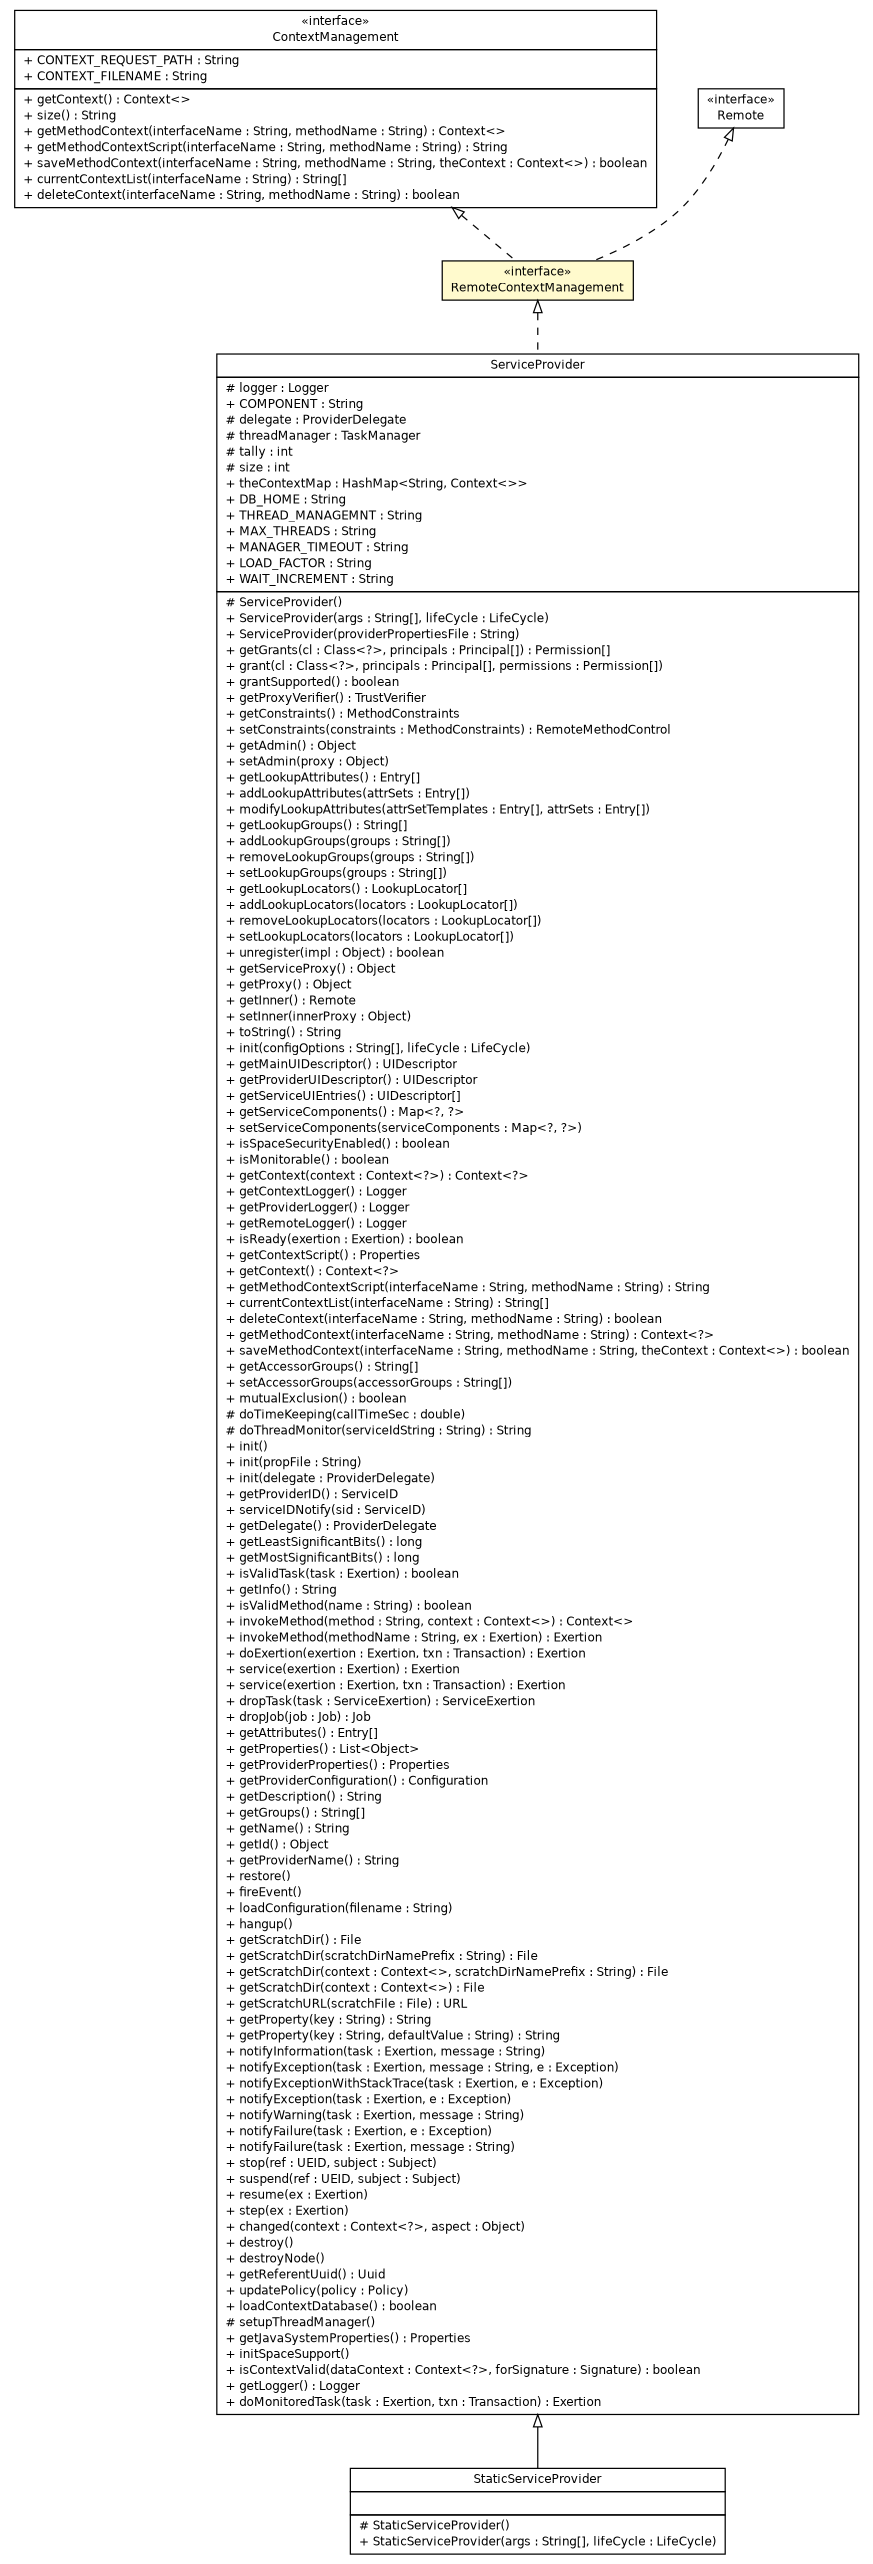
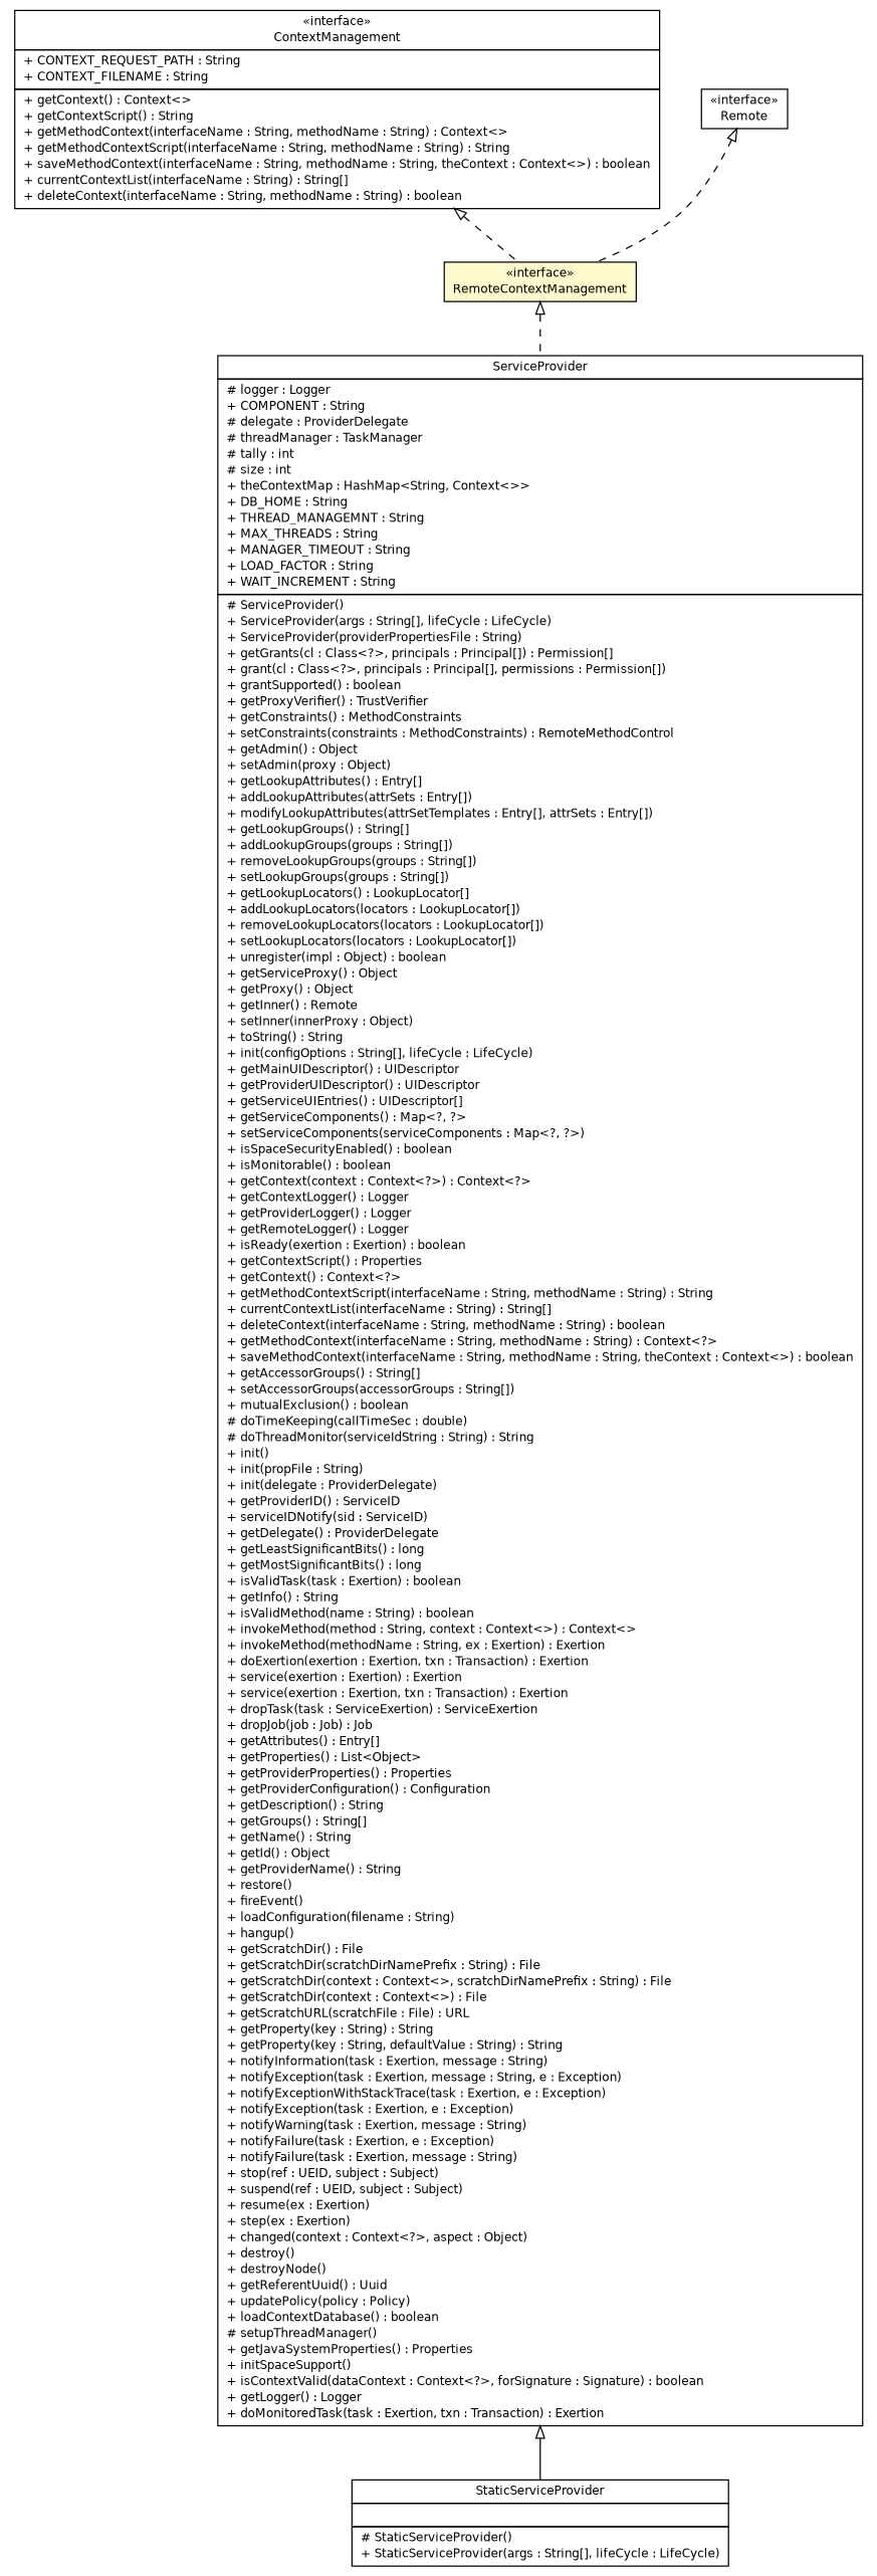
  digraph {
    nodesep=0.25
    ranksep=0.5
    node [fontcolor=black fontname=Helvetica fontsize=10.0 shape=plaintext]
    edge [arrowtail=empty dir=back fontname=Helvetica fontsize=10 headport=p labelfontname=Helvetica labelfontsize=10 style=dashed tailport=p]
-   n1 [label=<<table title="sorcer.core.ContextManagement" border="0" cellborder="1" cellspacing="0" cellpadding="2" port="p" href="./ContextManagement.html"> 		<tr><td><table border="0" cellspacing="0" cellpadding="1"> <tr><td align="center" balign="center"> &#171;interface&#187; </td></tr> <tr><td align="center" balign="center"> ContextManagement </td></tr> 		</table></td></tr> 		<tr><td><table border="0" cellspacing="0" cellpadding="1"> <tr><td align="left" balign="left"> + CONTEXT_REQUEST_PATH : String </td></tr> <tr><td align="left" balign="left"> + CONTEXT_FILENAME : String </td></tr> 		</table></td></tr> 		<tr><td><table border="0" cellspacing="0" cellpadding="1"> <tr><td align="left" balign="left"> + getContext() : Context&lt;&gt; </td></tr> <tr><td align="left" balign="left"> + size() : String </td></tr> <tr><td align="left" balign="left"> + getMethodContext(interfaceName : String, methodName : String) : Context&lt;&gt; </td></tr> <tr><td align="left" balign="left"> + getMethodContextScript(interfaceName : String, methodName : String) : String </td></tr> <tr><td align="left" balign="left"> + saveMethodContext(interfaceName : String, methodName : String, theContext : Context&lt;&gt;) : boolean </td></tr> <tr><td align="left" balign="left"> + currentContextList(interfaceName : String) : String[] </td></tr> <tr><td align="left" balign="left"> + deleteContext(interfaceName : String, methodName : String) : boolean </td></tr> 		</table></td></tr> 		</table>>]
+   n1 [label=<<table title="sorcer.core.ContextManagement" border="0" cellborder="1" cellspacing="0" cellpadding="2" port="p" href="./ContextManagement.html"> 		<tr><td><table border="0" cellspacing="0" cellpadding="1"> <tr><td align="center" balign="center"> &#171;interface&#187; </td></tr> <tr><td align="center" balign="center"> ContextManagement </td></tr> 		</table></td></tr> 		<tr><td><table border="0" cellspacing="0" cellpadding="1"> <tr><td align="left" balign="left"> + CONTEXT_REQUEST_PATH : String </td></tr> <tr><td align="left" balign="left"> + CONTEXT_FILENAME : String </td></tr> 		</table></td></tr> 		<tr><td><table border="0" cellspacing="0" cellpadding="1"> <tr><td align="left" balign="left"> + getContext() : Context&lt;&gt; </td></tr> <tr><td align="left" balign="left"> + getContextScript() : String </td></tr> <tr><td align="left" balign="left"> + getMethodContext(interfaceName : String, methodName : String) : Context&lt;&gt; </td></tr> <tr><td align="left" balign="left"> + getMethodContextScript(interfaceName : String, methodName : String) : String </td></tr> <tr><td align="left" balign="left"> + saveMethodContext(interfaceName : String, methodName : String, theContext : Context&lt;&gt;) : boolean </td></tr> <tr><td align="left" balign="left"> + currentContextList(interfaceName : String) : String[] </td></tr> <tr><td align="left" balign="left"> + deleteContext(interfaceName : String, methodName : String) : boolean </td></tr> 		</table></td></tr> 		</table>>]
    n2 [label=<<table title="sorcer.core.RemoteContextManagement" border="0" cellborder="1" cellspacing="0" cellpadding="2" port="p" bgcolor="lemonChiffon" href="./RemoteContextManagement.html"> 		<tr><td><table border="0" cellspacing="0" cellpadding="1"> <tr><td align="center" balign="center"> &#171;interface&#187; </td></tr> <tr><td align="center" balign="center"> RemoteContextManagement </td></tr> 		</table></td></tr> 		</table>>]
    n3 [label=<<table title="sorcer.core.provider.ServiceProvider" border="0" cellborder="1" cellspacing="0" cellpadding="2" port="p" href="./provider/ServiceProvider.html"> 		<tr><td><table border="0" cellspacing="0" cellpadding="1"> <tr><td align="center" balign="center"> ServiceProvider </td></tr> 		</table></td></tr> 		<tr><td><table border="0" cellspacing="0" cellpadding="1"> <tr><td align="left" balign="left"> # logger : Logger </td></tr> <tr><td align="left" balign="left"> + COMPONENT : String </td></tr> <tr><td align="left" balign="left"> # delegate : ProviderDelegate </td></tr> <tr><td align="left" balign="left"> # threadManager : TaskManager </td></tr> <tr><td align="left" balign="left"> # tally : int </td></tr> <tr><td align="left" balign="left"> # size : int </td></tr> <tr><td align="left" balign="left"> + theContextMap : HashMap&lt;String, Context&lt;&gt;&gt; </td></tr> <tr><td align="left" balign="left"> + DB_HOME : String </td></tr> <tr><td align="left" balign="left"> + THREAD_MANAGEMNT : String </td></tr> <tr><td align="left" balign="left"> + MAX_THREADS : String </td></tr> <tr><td align="left" balign="left"> + MANAGER_TIMEOUT : String </td></tr> <tr><td align="left" balign="left"> + LOAD_FACTOR : String </td></tr> <tr><td align="left" balign="left"> + WAIT_INCREMENT : String </td></tr> 		</table></td></tr> 		<tr><td><table border="0" cellspacing="0" cellpadding="1"> <tr><td align="left" balign="left"> # ServiceProvider() </td></tr> <tr><td align="left" balign="left"> + ServiceProvider(args : String[], lifeCycle : LifeCycle) </td></tr> <tr><td align="left" balign="left"> + ServiceProvider(providerPropertiesFile : String) </td></tr> <tr><td align="left" balign="left"> + getGrants(cl : Class&lt;?&gt;, principals : Principal[]) : Permission[] </td></tr> <tr><td align="left" balign="left"> + grant(cl : Class&lt;?&gt;, principals : Principal[], permissions : Permission[]) </td></tr> <tr><td align="left" balign="left"> + grantSupported() : boolean </td></tr> <tr><td align="left" balign="left"> + getProxyVerifier() : TrustVerifier </td></tr> <tr><td align="left" balign="left"> + getConstraints() : MethodConstraints </td></tr> <tr><td align="left" balign="left"> + setConstraints(constraints : MethodConstraints) : RemoteMethodControl </td></tr> <tr><td align="left" balign="left"> + getAdmin() : Object </td></tr> <tr><td align="left" balign="left"> + setAdmin(proxy : Object) </td></tr> <tr><td align="left" balign="left"> + getLookupAttributes() : Entry[] </td></tr> <tr><td align="left" balign="left"> + addLookupAttributes(attrSets : Entry[]) </td></tr> <tr><td align="left" balign="left"> + modifyLookupAttributes(attrSetTemplates : Entry[], attrSets : Entry[]) </td></tr> <tr><td align="left" balign="left"> + getLookupGroups() : String[] </td></tr> <tr><td align="left" balign="left"> + addLookupGroups(groups : String[]) </td></tr> <tr><td align="left" balign="left"> + removeLookupGroups(groups : String[]) </td></tr> <tr><td align="left" balign="left"> + setLookupGroups(groups : String[]) </td></tr> <tr><td align="left" balign="left"> + getLookupLocators() : LookupLocator[] </td></tr> <tr><td align="left" balign="left"> + addLookupLocators(locators : LookupLocator[]) </td></tr> <tr><td align="left" balign="left"> + removeLookupLocators(locators : LookupLocator[]) </td></tr> <tr><td align="left" balign="left"> + setLookupLocators(locators : LookupLocator[]) </td></tr> <tr><td align="left" balign="left"> + unregister(impl : Object) : boolean </td></tr> <tr><td align="left" balign="left"> + getServiceProxy() : Object </td></tr> <tr><td align="left" balign="left"> + getProxy() : Object </td></tr> <tr><td align="left" balign="left"> + getInner() : Remote </td></tr> <tr><td align="left" balign="left"> + setInner(innerProxy : Object) </td></tr> <tr><td align="left" balign="left"> + toString() : String </td></tr> <tr><td align="left" balign="left"> + init(configOptions : String[], lifeCycle : LifeCycle) </td></tr> <tr><td align="left" balign="left"> + getMainUIDescriptor() : UIDescriptor </td></tr> <tr><td align="left" balign="left"> + getProviderUIDescriptor() : UIDescriptor </td></tr> <tr><td align="left" balign="left"> + getServiceUIEntries() : UIDescriptor[] </td></tr> <tr><td align="left" balign="left"> + getServiceComponents() : Map&lt;?, ?&gt; </td></tr> <tr><td align="left" balign="left"> + setServiceComponents(serviceComponents : Map&lt;?, ?&gt;) </td></tr> <tr><td align="left" balign="left"> + isSpaceSecurityEnabled() : boolean </td></tr> <tr><td align="left" balign="left"> + isMonitorable() : boolean </td></tr> <tr><td align="left" balign="left"> + getContext(context : Context&lt;?&gt;) : Context&lt;?&gt; </td></tr> <tr><td align="left" balign="left"> + getContextLogger() : Logger </td></tr> <tr><td align="left" balign="left"> + getProviderLogger() : Logger </td></tr> <tr><td align="left" balign="left"> + getRemoteLogger() : Logger </td></tr> <tr><td align="left" balign="left"> + isReady(exertion : Exertion) : boolean </td></tr> <tr><td align="left" balign="left"> + getContextScript() : Properties </td></tr> <tr><td align="left" balign="left"> + getContext() : Context&lt;?&gt; </td></tr> <tr><td align="left" balign="left"> + getMethodContextScript(interfaceName : String, methodName : String) : String </td></tr> <tr><td align="left" balign="left"> + currentContextList(interfaceName : String) : String[] </td></tr> <tr><td align="left" balign="left"> + deleteContext(interfaceName : String, methodName : String) : boolean </td></tr> <tr><td align="left" balign="left"> + getMethodContext(interfaceName : String, methodName : String) : Context&lt;?&gt; </td></tr> <tr><td align="left" balign="left"> + saveMethodContext(interfaceName : String, methodName : String, theContext : Context&lt;&gt;) : boolean </td></tr> <tr><td align="left" balign="left"> + getAccessorGroups() : String[] </td></tr> <tr><td align="left" balign="left"> + setAccessorGroups(accessorGroups : String[]) </td></tr> <tr><td align="left" balign="left"> + mutualExclusion() : boolean </td></tr> <tr><td align="left" balign="left"> # doTimeKeeping(callTimeSec : double) </td></tr> <tr><td align="left" balign="left"> # doThreadMonitor(serviceIdString : String) : String </td></tr> <tr><td align="left" balign="left"> + init() </td></tr> <tr><td align="left" balign="left"> + init(propFile : String) </td></tr> <tr><td align="left" balign="left"> + init(delegate : ProviderDelegate) </td></tr> <tr><td align="left" balign="left"> + getProviderID() : ServiceID </td></tr> <tr><td align="left" balign="left"> + serviceIDNotify(sid : ServiceID) </td></tr> <tr><td align="left" balign="left"> + getDelegate() : ProviderDelegate </td></tr> <tr><td align="left" balign="left"> + getLeastSignificantBits() : long </td></tr> <tr><td align="left" balign="left"> + getMostSignificantBits() : long </td></tr> <tr><td align="left" balign="left"> + isValidTask(task : Exertion) : boolean </td></tr> <tr><td align="left" balign="left"> + getInfo() : String </td></tr> <tr><td align="left" balign="left"> + isValidMethod(name : String) : boolean </td></tr> <tr><td align="left" balign="left"> + invokeMethod(method : String, context : Context&lt;&gt;) : Context&lt;&gt; </td></tr> <tr><td align="left" balign="left"> + invokeMethod(methodName : String, ex : Exertion) : Exertion </td></tr> <tr><td align="left" balign="left"> + doExertion(exertion : Exertion, txn : Transaction) : Exertion </td></tr> <tr><td align="left" balign="left"> + service(exertion : Exertion) : Exertion </td></tr> <tr><td align="left" balign="left"> + service(exertion : Exertion, txn : Transaction) : Exertion </td></tr> <tr><td align="left" balign="left"> + dropTask(task : ServiceExertion) : ServiceExertion </td></tr> <tr><td align="left" balign="left"> + dropJob(job : Job) : Job </td></tr> <tr><td align="left" balign="left"> + getAttributes() : Entry[] </td></tr> <tr><td align="left" balign="left"> + getProperties() : List&lt;Object&gt; </td></tr> <tr><td align="left" balign="left"> + getProviderProperties() : Properties </td></tr> <tr><td align="left" balign="left"> + getProviderConfiguration() : Configuration </td></tr> <tr><td align="left" balign="left"> + getDescription() : String </td></tr> <tr><td align="left" balign="left"> + getGroups() : String[] </td></tr> <tr><td align="left" balign="left"> + getName() : String </td></tr> <tr><td align="left" balign="left"> + getId() : Object </td></tr> <tr><td align="left" balign="left"> + getProviderName() : String </td></tr> <tr><td align="left" balign="left"> + restore() </td></tr> <tr><td align="left" balign="left"> + fireEvent() </td></tr> <tr><td align="left" balign="left"> + loadConfiguration(filename : String) </td></tr> <tr><td align="left" balign="left"> + hangup() </td></tr> <tr><td align="left" balign="left"> + getScratchDir() : File </td></tr> <tr><td align="left" balign="left"> + getScratchDir(scratchDirNamePrefix : String) : File </td></tr> <tr><td align="left" balign="left"> + getScratchDir(context : Context&lt;&gt;, scratchDirNamePrefix : String) : File </td></tr> <tr><td align="left" balign="left"> + getScratchDir(context : Context&lt;&gt;) : File </td></tr> <tr><td align="left" balign="left"> + getScratchURL(scratchFile : File) : URL </td></tr> <tr><td align="left" balign="left"> + getProperty(key : String) : String </td></tr> <tr><td align="left" balign="left"> + getProperty(key : String, defaultValue : String) : String </td></tr> <tr><td align="left" balign="left"> + notifyInformation(task : Exertion, message : String) </td></tr> <tr><td align="left" balign="left"> + notifyException(task : Exertion, message : String, e : Exception) </td></tr> <tr><td align="left" balign="left"> + notifyExceptionWithStackTrace(task : Exertion, e : Exception) </td></tr> <tr><td align="left" balign="left"> + notifyException(task : Exertion, e : Exception) </td></tr> <tr><td align="left" balign="left"> + notifyWarning(task : Exertion, message : String) </td></tr> <tr><td align="left" balign="left"> + notifyFailure(task : Exertion, e : Exception) </td></tr> <tr><td align="left" balign="left"> + notifyFailure(task : Exertion, message : String) </td></tr> <tr><td align="left" balign="left"> + stop(ref : UEID, subject : Subject) </td></tr> <tr><td align="left" balign="left"> + suspend(ref : UEID, subject : Subject) </td></tr> <tr><td align="left" balign="left"> + resume(ex : Exertion) </td></tr> <tr><td align="left" balign="left"> + step(ex : Exertion) </td></tr> <tr><td align="left" balign="left"> + changed(context : Context&lt;?&gt;, aspect : Object) </td></tr> <tr><td align="left" balign="left"> + destroy() </td></tr> <tr><td align="left" balign="left"> + destroyNode() </td></tr> <tr><td align="left" balign="left"> + getReferentUuid() : Uuid </td></tr> <tr><td align="left" balign="left"> + updatePolicy(policy : Policy) </td></tr> <tr><td align="left" balign="left"> + loadContextDatabase() : boolean </td></tr> <tr><td align="left" balign="left"> # setupThreadManager() </td></tr> <tr><td align="left" balign="left"> + getJavaSystemProperties() : Properties </td></tr> <tr><td align="left" balign="left"> + initSpaceSupport() </td></tr> <tr><td align="left" balign="left"> + isContextValid(dataContext : Context&lt;?&gt;, forSignature : Signature) : boolean </td></tr> <tr><td align="left" balign="left"> + getLogger() : Logger </td></tr> <tr><td align="left" balign="left"> + doMonitoredTask(task : Exertion, txn : Transaction) : Exertion </td></tr> 		</table></td></tr> 		</table>>]
    n4 [label=<<table title="sorcer.core.provider.StaticServiceProvider" border="0" cellborder="1" cellspacing="0" cellpadding="2" port="p" href="./provider/StaticServiceProvider.html"> 		<tr><td><table border="0" cellspacing="0" cellpadding="1"> <tr><td align="center" balign="center"> StaticServiceProvider </td></tr> 		</table></td></tr> 		<tr><td><table border="0" cellspacing="0" cellpadding="1"> <tr><td align="left" balign="left">  </td></tr> 		</table></td></tr> 		<tr><td><table border="0" cellspacing="0" cellpadding="1"> <tr><td align="left" balign="left"> # StaticServiceProvider() </td></tr> <tr><td align="left" balign="left"> + StaticServiceProvider(args : String[], lifeCycle : LifeCycle) </td></tr> 		</table></td></tr> 		</table>>]
    n5 [label=<<table title="java.rmi.Remote" border="0" cellborder="1" cellspacing="0" cellpadding="2" port="p" href="http://docs.oracle.com/javase/7/docs/api/java/rmi/Remote.html"> 		<tr><td><table border="0" cellspacing="0" cellpadding="1"> <tr><td align="center" balign="center"> &#171;interface&#187; </td></tr> <tr><td align="center" balign="center"> Remote </td></tr> 		</table></td></tr> 		</table>>]
    n1 -> n2
    n2 -> n3
    n3 -> n4 [style=""]
    n5 -> n2
  }
